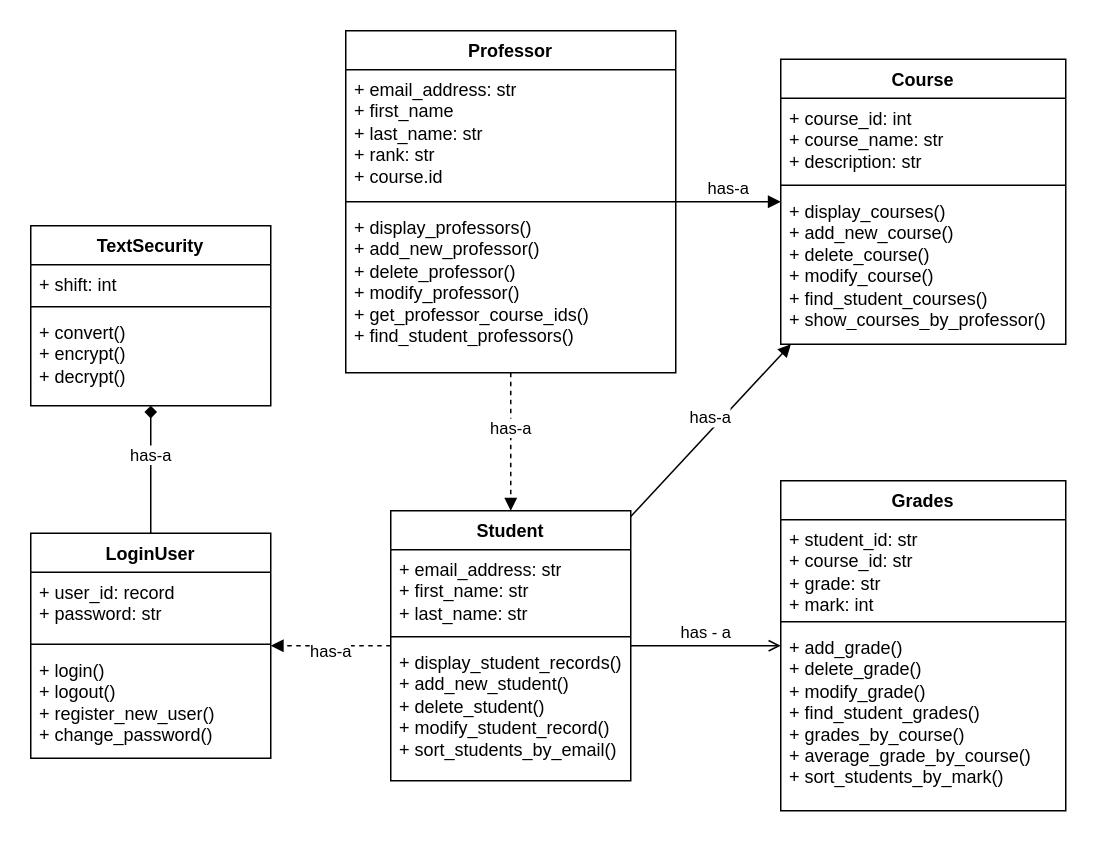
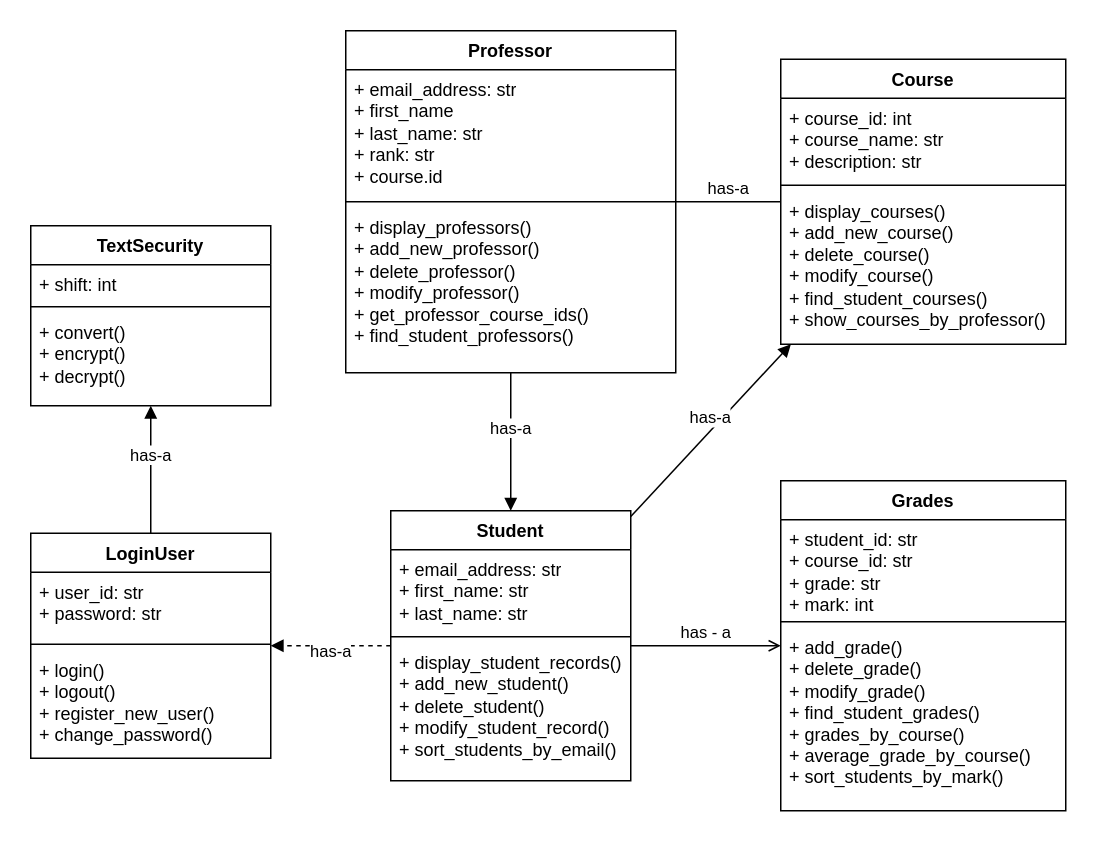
  <mxCell id="0" />
  <mxCell id="1" parent="0" />
  <mxCell id="2" value="Student" style="swimlane;fontStyle=1;align=center;verticalAlign=top;childLayout=stackLayout;horizontal=1;startSize=26;horizontalStack=0;resizeParent=1;resizeParentMax=0;resizeLast=0;collapsible=1;marginBottom=0;whiteSpace=wrap;html=1;" parent="1" vertex="1"><mxGeometry x="260" y="340" width="160" height="180" as="geometry" /></mxCell>
  <mxCell id="3" value="&lt;div&gt;+ email_address: str&lt;/div&gt;+ first_name: str&lt;div&gt;+ last_name: str&lt;/div&gt;&lt;div&gt;&lt;br&gt;&lt;/div&gt;" style="text;strokeColor=none;fillColor=none;align=left;verticalAlign=top;spacingLeft=4;spacingRight=4;overflow=hidden;rotatable=0;points=[[0,0.5],[1,0.5]];portConstraint=eastwest;whiteSpace=wrap;html=1;" parent="2" vertex="1"><mxGeometry y="26" width="160" height="54" as="geometry" /></mxCell>
  <mxCell id="4" value="" style="line;strokeWidth=1;fillColor=none;align=left;verticalAlign=middle;spacingTop=-1;spacingLeft=3;spacingRight=3;rotatable=0;labelPosition=right;points=[];portConstraint=eastwest;strokeColor=inherit;" parent="2" vertex="1"><mxGeometry y="80" width="160" height="8" as="geometry" /></mxCell>
  <mxCell id="5" value="+ display_student_records()&lt;div&gt;+ add_new_student()&lt;/div&gt;&lt;div&gt;+ delete_student()&lt;/div&gt;&lt;div&gt;+ modify_student_record()&lt;/div&gt;&lt;div&gt;+ sort_students_by_email()&lt;/div&gt;&lt;div&gt;&lt;br&gt;&lt;/div&gt;" style="text;strokeColor=none;fillColor=none;align=left;verticalAlign=top;spacingLeft=4;spacingRight=4;overflow=hidden;rotatable=0;points=[[0,0.5],[1,0.5]];portConstraint=eastwest;whiteSpace=wrap;html=1;" parent="2" vertex="1"><mxGeometry y="88" width="160" height="92" as="geometry" /></mxCell>
  <mxCell id="6" value="Course" style="swimlane;fontStyle=1;align=center;verticalAlign=top;childLayout=stackLayout;horizontal=1;startSize=26;horizontalStack=0;resizeParent=1;resizeParentMax=0;resizeLast=0;collapsible=1;marginBottom=0;whiteSpace=wrap;html=1;" parent="1" vertex="1"><mxGeometry x="520" y="39" width="190" height="190" as="geometry" /></mxCell>
  <mxCell id="7" value="+ course_id: int&lt;div&gt;+ course_name: str&lt;/div&gt;&lt;div&gt;+ description: str&lt;/div&gt;" style="text;strokeColor=none;fillColor=none;align=left;verticalAlign=top;spacingLeft=4;spacingRight=4;overflow=hidden;rotatable=0;points=[[0,0.5],[1,0.5]];portConstraint=eastwest;whiteSpace=wrap;html=1;" parent="6" vertex="1"><mxGeometry y="26" width="190" height="54" as="geometry" /></mxCell>
  <mxCell id="8" value="" style="line;strokeWidth=1;fillColor=none;align=left;verticalAlign=middle;spacingTop=-1;spacingLeft=3;spacingRight=3;rotatable=0;labelPosition=right;points=[];portConstraint=eastwest;strokeColor=inherit;" parent="6" vertex="1"><mxGeometry y="80" width="190" height="8" as="geometry" /></mxCell>
  <mxCell id="9" value="+ display_courses()&lt;div&gt;+ add_new_course()&lt;/div&gt;&lt;div&gt;+ delete_course()&lt;/div&gt;&lt;div&gt;+ modify_course()&lt;/div&gt;&lt;div&gt;+ find_student_courses()&lt;/div&gt;&lt;div&gt;+ show_courses_by_professor()&lt;/div&gt;" style="text;strokeColor=none;fillColor=none;align=left;verticalAlign=top;spacingLeft=4;spacingRight=4;overflow=hidden;rotatable=0;points=[[0,0.5],[1,0.5]];portConstraint=eastwest;whiteSpace=wrap;html=1;" parent="6" vertex="1"><mxGeometry y="88" width="190" height="102" as="geometry" /></mxCell>
  <mxCell id="10" value="Professor" style="swimlane;fontStyle=1;align=center;verticalAlign=top;childLayout=stackLayout;horizontal=1;startSize=26;horizontalStack=0;resizeParent=1;resizeParentMax=0;resizeLast=0;collapsible=1;marginBottom=0;whiteSpace=wrap;html=1;" parent="1" vertex="1"><mxGeometry x="230" y="20" width="220" height="228" as="geometry" /></mxCell>
  <mxCell id="11" value="&lt;div&gt;+ email_address: str&lt;/div&gt;+ first_name&lt;div&gt;+ last_name: str&lt;/div&gt;&lt;div&gt;+ rank: str&lt;/div&gt;&lt;div&gt;+ course.id&lt;/div&gt;" style="text;strokeColor=none;fillColor=none;align=left;verticalAlign=top;spacingLeft=4;spacingRight=4;overflow=hidden;rotatable=0;points=[[0,0.5],[1,0.5]];portConstraint=eastwest;whiteSpace=wrap;html=1;" parent="10" vertex="1"><mxGeometry y="26" width="220" height="84" as="geometry" /></mxCell>
  <mxCell id="12" value="" style="line;strokeWidth=1;fillColor=none;align=left;verticalAlign=middle;spacingTop=-1;spacingLeft=3;spacingRight=3;rotatable=0;labelPosition=right;points=[];portConstraint=eastwest;strokeColor=inherit;" parent="10" vertex="1"><mxGeometry y="110" width="220" height="8" as="geometry" /></mxCell>
  <mxCell id="13" value="+ display_professors()&lt;div&gt;+ add_new_professor()&lt;/div&gt;&lt;div&gt;+ delete_professor()&lt;/div&gt;&lt;div&gt;+ modify_professor()&lt;/div&gt;&lt;div&gt;+ get_professor_course_ids()&lt;/div&gt;&lt;div&gt;+ find_student_professors()&lt;/div&gt;" style="text;strokeColor=none;fillColor=none;align=left;verticalAlign=top;spacingLeft=4;spacingRight=4;overflow=hidden;rotatable=0;points=[[0,0.5],[1,0.5]];portConstraint=eastwest;whiteSpace=wrap;html=1;" parent="10" vertex="1"><mxGeometry y="118" width="220" height="110" as="geometry" /></mxCell>
  <mxCell id="14" value="LoginUser" style="swimlane;fontStyle=1;align=center;verticalAlign=top;childLayout=stackLayout;horizontal=1;startSize=26;horizontalStack=0;resizeParent=1;resizeParentMax=0;resizeLast=0;collapsible=1;marginBottom=0;whiteSpace=wrap;html=1;" parent="1" vertex="1"><mxGeometry x="20" y="355" width="160" height="150" as="geometry" /></mxCell>
- <mxCell id="15" value="+ user_id: record&lt;div&gt;+ password: str&lt;/div&gt;" style="text;strokeColor=none;fillColor=none;align=left;verticalAlign=top;spacingLeft=4;spacingRight=4;overflow=hidden;rotatable=0;points=[[0,0.5],[1,0.5]];portConstraint=eastwest;whiteSpace=wrap;html=1;" parent="14" vertex="1"><mxGeometry y="26" width="160" height="44" as="geometry" /></mxCell>
+ <mxCell id="15" value="+ user_id: str&lt;div&gt;+ password: str&lt;/div&gt;" style="text;strokeColor=none;fillColor=none;align=left;verticalAlign=top;spacingLeft=4;spacingRight=4;overflow=hidden;rotatable=0;points=[[0,0.5],[1,0.5]];portConstraint=eastwest;whiteSpace=wrap;html=1;" parent="14" vertex="1"><mxGeometry y="26" width="160" height="44" as="geometry" /></mxCell>
  <mxCell id="16" value="" style="line;strokeWidth=1;fillColor=none;align=left;verticalAlign=middle;spacingTop=-1;spacingLeft=3;spacingRight=3;rotatable=0;labelPosition=right;points=[];portConstraint=eastwest;strokeColor=inherit;" parent="14" vertex="1"><mxGeometry y="70" width="160" height="8" as="geometry" /></mxCell>
  <mxCell id="17" value="+ login()&lt;div&gt;+ logout()&lt;/div&gt;&lt;div&gt;+ register_new_user()&lt;/div&gt;&lt;div&gt;+ change_password()&lt;/div&gt;" style="text;strokeColor=none;fillColor=none;align=left;verticalAlign=top;spacingLeft=4;spacingRight=4;overflow=hidden;rotatable=0;points=[[0,0.5],[1,0.5]];portConstraint=eastwest;whiteSpace=wrap;html=1;" parent="14" vertex="1"><mxGeometry y="78" width="160" height="72" as="geometry" /></mxCell>
  <mxCell id="18" value="Grades" style="swimlane;fontStyle=1;align=center;verticalAlign=top;childLayout=stackLayout;horizontal=1;startSize=26;horizontalStack=0;resizeParent=1;resizeParentMax=0;resizeLast=0;collapsible=1;marginBottom=0;whiteSpace=wrap;html=1;" parent="1" vertex="1"><mxGeometry x="520" y="320" width="190" height="220" as="geometry" /></mxCell>
  <mxCell id="19" value="+ student_id: str&lt;div&gt;+ course_id: str&lt;/div&gt;&lt;div&gt;+ grade: str&lt;/div&gt;&lt;div&gt;+ mark: int&lt;/div&gt;&lt;div&gt;&lt;br&gt;&lt;/div&gt;&lt;div&gt;&lt;br&gt;&lt;/div&gt;" style="text;strokeColor=none;fillColor=none;align=left;verticalAlign=top;spacingLeft=4;spacingRight=4;overflow=hidden;rotatable=0;points=[[0,0.5],[1,0.5]];portConstraint=eastwest;whiteSpace=wrap;html=1;" parent="18" vertex="1"><mxGeometry y="26" width="190" height="64" as="geometry" /></mxCell>
  <mxCell id="20" value="" style="line;strokeWidth=1;fillColor=none;align=left;verticalAlign=middle;spacingTop=-1;spacingLeft=3;spacingRight=3;rotatable=0;labelPosition=right;points=[];portConstraint=eastwest;strokeColor=inherit;" parent="18" vertex="1"><mxGeometry y="90" width="190" height="8" as="geometry" /></mxCell>
  <mxCell id="21" value="+ add_grade()&lt;div&gt;+ delete_grade()&lt;/div&gt;&lt;div&gt;+ modify_grade()&lt;/div&gt;&lt;div&gt;+ find_student_grades()&lt;/div&gt;&lt;div&gt;+ grades_by_course()&lt;/div&gt;&lt;div&gt;+ average_grade_by_course()&lt;/div&gt;&lt;div&gt;+ sort_students_by_mark()&lt;/div&gt;" style="text;strokeColor=none;fillColor=none;align=left;verticalAlign=top;spacingLeft=4;spacingRight=4;overflow=hidden;rotatable=0;points=[[0,0.5],[1,0.5]];portConstraint=eastwest;whiteSpace=wrap;html=1;" parent="18" vertex="1"><mxGeometry y="98" width="190" height="122" as="geometry" /></mxCell>
  <mxCell id="22" value="TextSecurity" style="swimlane;fontStyle=1;align=center;verticalAlign=top;childLayout=stackLayout;horizontal=1;startSize=26;horizontalStack=0;resizeParent=1;resizeParentMax=0;resizeLast=0;collapsible=1;marginBottom=0;whiteSpace=wrap;html=1;" vertex="1" parent="1"><mxGeometry x="20" y="150" width="160" height="120" as="geometry" /></mxCell>
  <mxCell id="23" value="&lt;div&gt;+ shift: int&lt;/div&gt;" style="text;strokeColor=none;fillColor=none;align=left;verticalAlign=top;spacingLeft=4;spacingRight=4;overflow=hidden;rotatable=0;points=[[0,0.5],[1,0.5]];portConstraint=eastwest;whiteSpace=wrap;html=1;" vertex="1" parent="22"><mxGeometry y="26" width="160" height="24" as="geometry" /></mxCell>
  <mxCell id="24" value="" style="line;strokeWidth=1;fillColor=none;align=left;verticalAlign=middle;spacingTop=-1;spacingLeft=3;spacingRight=3;rotatable=0;labelPosition=right;points=[];portConstraint=eastwest;strokeColor=inherit;" vertex="1" parent="22"><mxGeometry y="50" width="160" height="8" as="geometry" /></mxCell>
  <mxCell id="25" value="+ convert()&lt;div&gt;+ encrypt()&lt;/div&gt;&lt;div&gt;+ decrypt()&lt;/div&gt;" style="text;strokeColor=none;fillColor=none;align=left;verticalAlign=top;spacingLeft=4;spacingRight=4;overflow=hidden;rotatable=0;points=[[0,0.5],[1,0.5]];portConstraint=eastwest;whiteSpace=wrap;html=1;" vertex="1" parent="22"><mxGeometry y="58" width="160" height="62" as="geometry" /></mxCell>
  <mxCell id="26" value="has - a" style="html=1;verticalAlign=bottom;endArrow=open;curved=0;rounded=0;" edge="1" parent="1" source="2" target="18"><mxGeometry width="80" relative="1" as="geometry"><mxPoint x="240" y="70" as="sourcePoint" /><mxPoint x="320" y="70" as="targetPoint" /></mxGeometry></mxCell>
  <mxCell id="27" value="has-a" style="html=1;verticalAlign=bottom;endArrow=block;curved=0;rounded=0;" edge="1" parent="1" source="2" target="6"><mxGeometry width="80" relative="1" as="geometry"><mxPoint x="240" y="60" as="sourcePoint" /><mxPoint x="320" y="60" as="targetPoint" /></mxGeometry></mxCell>
- <mxCell id="28" value="has-a" style="html=1;verticalAlign=bottom;endArrow=block;curved=0;rounded=0;" edge="1" parent="1" source="10" target="6"><mxGeometry width="80" relative="1" as="geometry"><mxPoint x="430" y="240" as="sourcePoint" /><mxPoint x="510" y="240" as="targetPoint" /></mxGeometry></mxCell>
- <mxCell id="29" value="has-a" style="html=1;verticalAlign=bottom;endArrow=block;curved=0;rounded=0;dashed=1;" edge="1" parent="1" source="10" target="2"><mxGeometry width="80" relative="1" as="geometry"><mxPoint x="440" y="230" as="sourcePoint" /><mxPoint x="520" y="230" as="targetPoint" /></mxGeometry></mxCell>
+ <mxCell id="28" value="has-a" style="html=1;verticalAlign=bottom;endArrow=none;curved=0;rounded=0;" edge="1" parent="1" source="10" target="6"><mxGeometry width="80" relative="1" as="geometry"><mxPoint x="430" y="240" as="sourcePoint" /><mxPoint x="510" y="240" as="targetPoint" /></mxGeometry></mxCell>
+ <mxCell id="29" value="has-a" style="html=1;verticalAlign=bottom;endArrow=block;curved=0;rounded=0;" edge="1" parent="1" source="10" target="2"><mxGeometry width="80" relative="1" as="geometry"><mxPoint x="440" y="230" as="sourcePoint" /><mxPoint x="520" y="230" as="targetPoint" /></mxGeometry></mxCell>
  <mxCell id="30" value="" style="html=1;verticalAlign=bottom;endArrow=block;curved=0;rounded=0;dashed=1;" edge="1" parent="1" source="2" target="14"><mxGeometry width="80" relative="1" as="geometry"><mxPoint x="310" y="320" as="sourcePoint" /><mxPoint x="240" y="380" as="targetPoint" /></mxGeometry></mxCell>
  <mxCell id="31" value="has-a" style="edgeLabel;html=1;align=center;verticalAlign=middle;resizable=0;points=[];" vertex="1" connectable="0" parent="30"><mxGeometry x="0.021" y="3" relative="1" as="geometry"><mxPoint as="offset" /></mxGeometry></mxCell>
- <mxCell id="32" value="has-a" style="html=1;verticalAlign=bottom;endArrow=diamond;curved=0;rounded=0;" edge="1" parent="1" source="14" target="22"><mxGeometry width="80" relative="1" as="geometry"><mxPoint x="310" y="300" as="sourcePoint" /><mxPoint x="390" y="300" as="targetPoint" /></mxGeometry></mxCell>
+ <mxCell id="32" value="has-a" style="html=1;verticalAlign=bottom;endArrow=block;curved=0;rounded=0;" edge="1" parent="1" source="14" target="22"><mxGeometry width="80" relative="1" as="geometry"><mxPoint x="310" y="300" as="sourcePoint" /><mxPoint x="390" y="300" as="targetPoint" /></mxGeometry></mxCell>
